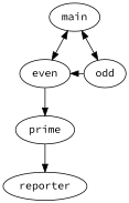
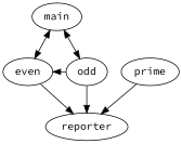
  digraph {
    fontname="Source Code Pro"
    node [fontname="Source Code Pro"]
    edge [fontname="Source Code Pro"]
    main
    even
    odd
    reporter
    prime
    main -> even [dir=both]
    main -> odd [dir=both]
-   even -> prime
+   even -> reporter
    odd -> even [constraint=false]
+   odd -> reporter
    prime -> reporter
  }
